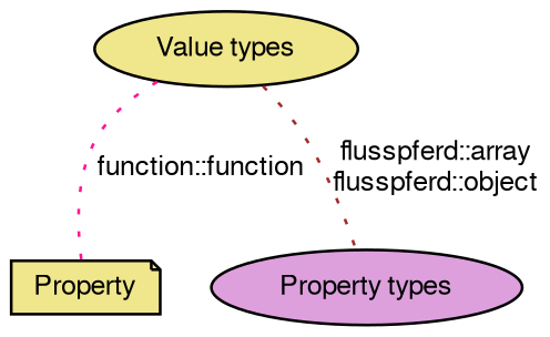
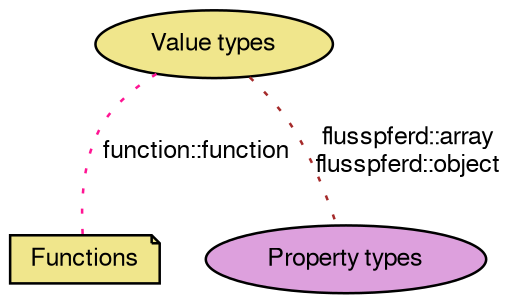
  digraph {
    rankdir=TB
    node [color=black fillcolor=khaki fontname=FreeSans fontsize=10 shape=ellipse style=filled]
    edge [dir=none fontname=FreeSans fontsize=10 labelfontname=FreeSans labelfontsize=10 shape=plaintext style=dotted]
-   n1 [height=0.2 label=Property shape=note width=0.4]
+   n1 [height=0.2 label=Functions shape=note width=0.4]
    n2 [fillcolor=plum height=0.2 label="Property types" width=0.4]
    n3 [fontcolor=black height=0.2 label="Value types" width=0.4]
    n3 -> n1 [color=deeppink label="function::function"]
    n3 -> n2 [color=brown label="flusspferd::array\nflusspferd::object"]
  }
